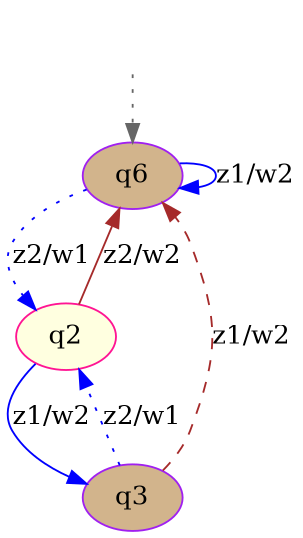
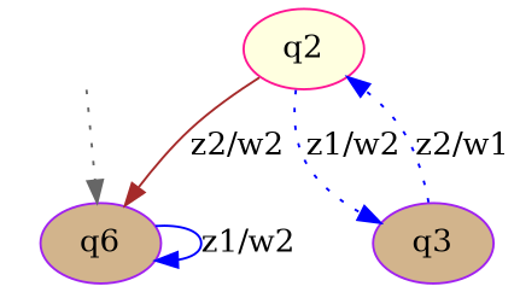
  digraph {
    node [style=filled color=purple fillcolor=tan]
    edge [color=blue style=dotted]
    start [style=invis color="" fillcolor=""]
    n2 [label=q6]
    q2 [color=deeppink fillcolor=lightyellow]
    q3
    start -> n2 [color=gray40]
    n2 -> n2 [label="z1/w2" style=solid]
-   n2 -> q2 [label="z2/w1"]
    q2 -> n2 [color=brown label="z2/w2" style=solid]
-   q2 -> q3 [label="z1/w2" style=solid]
-   q3 -> n2 [color=brown label="z1/w2" style=dashed]
+   q2 -> q3 [label="z1/w2"]
    q3 -> q2 [label="z2/w1"]
  }
